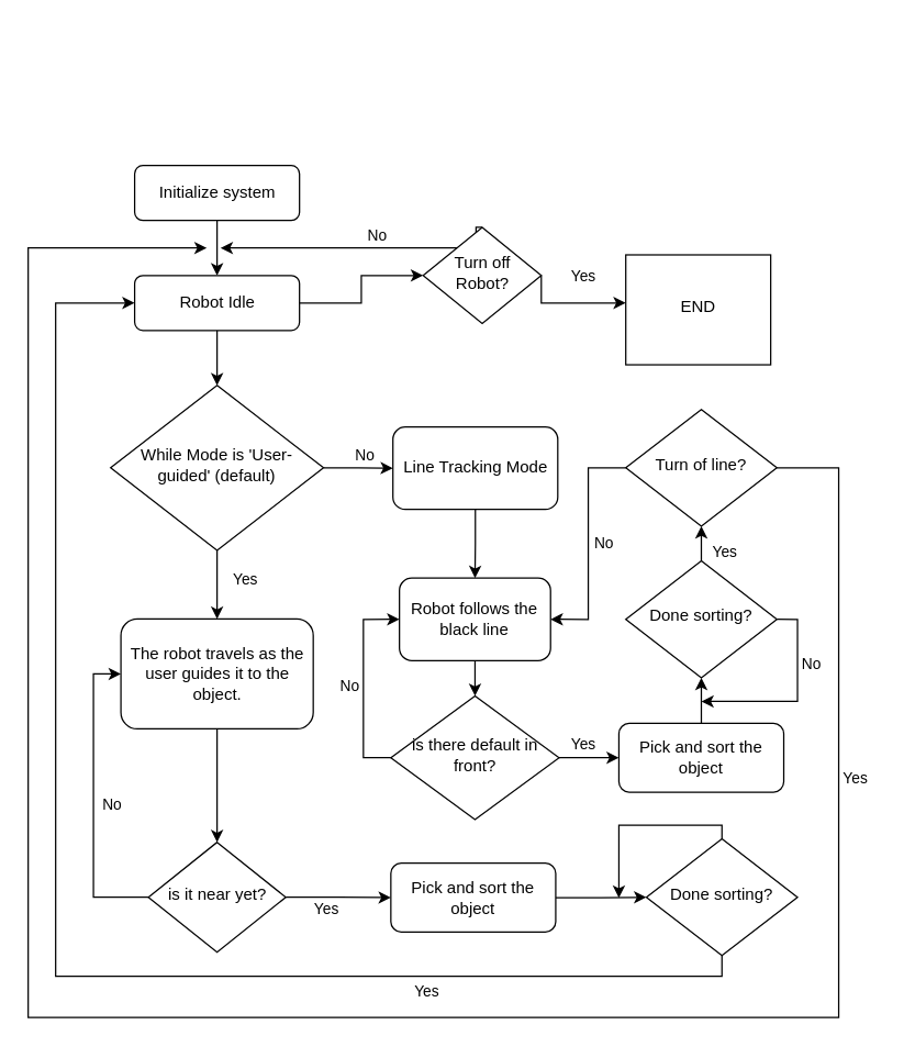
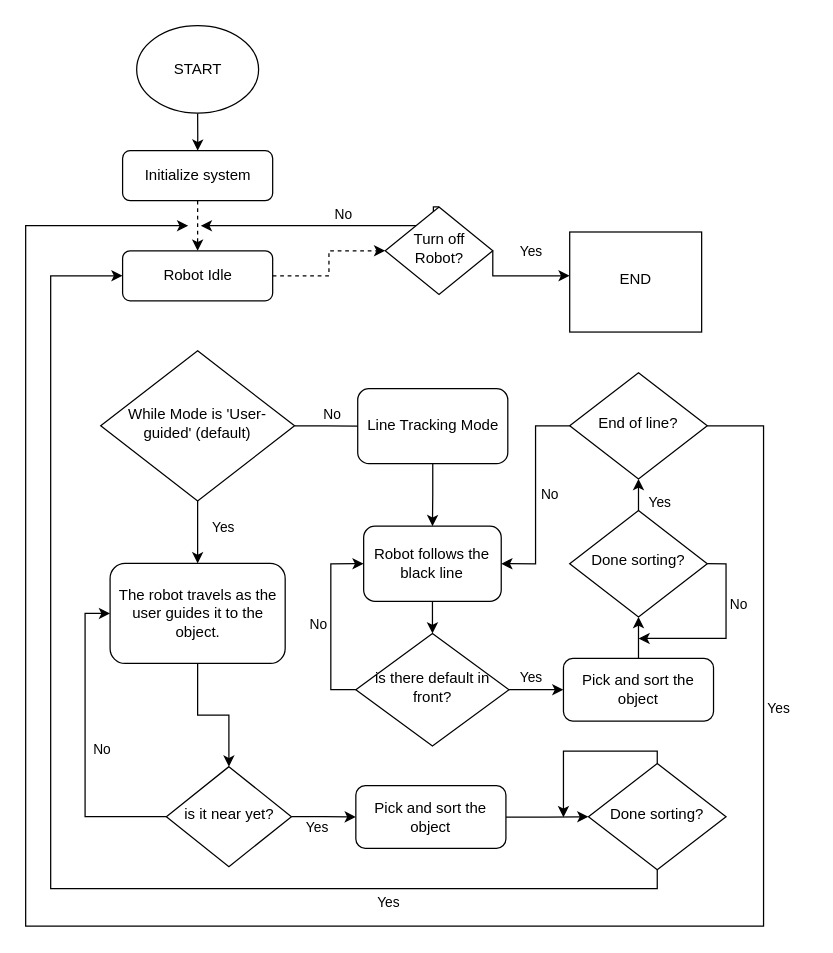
  <mxCell id="0" />
  <mxCell id="1" parent="0" />
- <mxCell id="2" style="edgeStyle=orthogonalEdgeStyle;rounded=0;orthogonalLoop=1;jettySize=auto;html=1;" edge="1" parent="1" source="3" target="26"><mxGeometry relative="1" as="geometry" /></mxCell>
+ <mxCell id="2" style="edgeStyle=orthogonalEdgeStyle;rounded=0;orthogonalLoop=1;jettySize=auto;html=1;dashed=1;" edge="1" parent="1" source="3" target="26"><mxGeometry relative="1" as="geometry" /></mxCell>
  <mxCell id="3" value="Initialize system" style="rounded=1;whiteSpace=wrap;html=1;fontSize=12;glass=0;strokeWidth=1;shadow=0;" parent="1" vertex="1"><mxGeometry x="97.5" y="120" width="120" height="40" as="geometry" /></mxCell>
  <mxCell id="4" style="edgeStyle=orthogonalEdgeStyle;rounded=0;orthogonalLoop=1;jettySize=auto;html=1;exitX=1;exitY=0.5;exitDx=0;exitDy=0;entryX=0;entryY=0.5;entryDx=0;entryDy=0;" edge="1" parent="1" source="8" target="14"><mxGeometry relative="1" as="geometry" /></mxCell>
  <mxCell id="5" value="Yes" style="edgeLabel;html=1;align=center;verticalAlign=middle;resizable=0;points=[];" vertex="1" connectable="0" parent="4"><mxGeometry x="-0.233" y="-1" relative="1" as="geometry"><mxPoint y="7" as="offset" /></mxGeometry></mxCell>
  <mxCell id="6" style="edgeStyle=orthogonalEdgeStyle;rounded=0;orthogonalLoop=1;jettySize=auto;html=1;exitX=0;exitY=0.5;exitDx=0;exitDy=0;entryX=0;entryY=0.5;entryDx=0;entryDy=0;" edge="1" parent="1" source="8" target="12"><mxGeometry relative="1" as="geometry" /></mxCell>
  <mxCell id="7" value="No" style="edgeLabel;html=1;align=center;verticalAlign=middle;resizable=0;points=[];" vertex="1" connectable="0" parent="6"><mxGeometry x="-0.103" y="2" relative="1" as="geometry"><mxPoint x="15" y="-8" as="offset" /></mxGeometry></mxCell>
- <mxCell id="8" value="is it near yet?" style="rhombus;whiteSpace=wrap;html=1;shadow=0;fontFamily=Helvetica;fontSize=12;align=center;strokeWidth=1;spacing=6;spacingTop=-4;" parent="1" vertex="1"><mxGeometry x="107.5" y="612.5" width="100" height="80" as="geometry" /></mxCell>
+ <mxCell id="8" value="is it near yet?" style="rhombus;whiteSpace=wrap;html=1;shadow=0;fontFamily=Helvetica;fontSize=12;align=center;strokeWidth=1;spacing=6;spacingTop=-4;" parent="1" vertex="1"><mxGeometry x="132.5" y="612.5" width="100" height="80" as="geometry" /></mxCell>
+ <mxCell id="9" style="edgeStyle=orthogonalEdgeStyle;rounded=0;orthogonalLoop=1;jettySize=auto;html=1;entryX=0.5;entryY=0;entryDx=0;entryDy=0;" parent="1" source="10" target="3" edge="1"><mxGeometry relative="1" as="geometry" /></mxCell>
+ <mxCell id="10" value="START" style="ellipse;whiteSpace=wrap;html=1;" parent="1" vertex="1"><mxGeometry x="108.75" y="20" width="97.5" height="70" as="geometry" /></mxCell>
  <mxCell id="11" style="edgeStyle=orthogonalEdgeStyle;rounded=0;orthogonalLoop=1;jettySize=auto;html=1;entryX=0.5;entryY=0;entryDx=0;entryDy=0;" edge="1" parent="1" source="12" target="8"><mxGeometry relative="1" as="geometry" /></mxCell>
  <mxCell id="12" value="The robot travels as the user guides it to the object." style="rounded=1;whiteSpace=wrap;html=1;fontSize=12;glass=0;strokeWidth=1;shadow=0;" vertex="1" parent="1"><mxGeometry x="87.5" y="450" width="140" height="80" as="geometry" /></mxCell>
  <mxCell id="13" style="edgeStyle=orthogonalEdgeStyle;rounded=0;orthogonalLoop=1;jettySize=auto;html=1;entryX=0;entryY=0.5;entryDx=0;entryDy=0;" edge="1" parent="1" source="14" target="18"><mxGeometry relative="1" as="geometry" /></mxCell>
  <mxCell id="14" value="Pick and sort the object" style="rounded=1;whiteSpace=wrap;html=1;fontSize=12;glass=0;strokeWidth=1;shadow=0;" vertex="1" parent="1"><mxGeometry x="284" y="627.75" width="120" height="50" as="geometry" /></mxCell>
  <mxCell id="15" style="edgeStyle=orthogonalEdgeStyle;rounded=0;orthogonalLoop=1;jettySize=auto;html=1;entryX=0;entryY=0.5;entryDx=0;entryDy=0;exitX=0.5;exitY=1;exitDx=0;exitDy=0;" edge="1" parent="1" source="18" target="26"><mxGeometry relative="1" as="geometry"><Array as="points"><mxPoint x="525" y="710" /><mxPoint x="40" y="710" /><mxPoint x="40" y="220" /></Array></mxGeometry></mxCell>
  <mxCell id="16" value="Yes" style="edgeLabel;html=1;align=center;verticalAlign=middle;resizable=0;points=[];" vertex="1" connectable="0" parent="15"><mxGeometry x="-0.743" y="1" relative="1" as="geometry"><mxPoint x="-96" y="9" as="offset" /></mxGeometry></mxCell>
  <mxCell id="17" style="edgeStyle=orthogonalEdgeStyle;rounded=0;orthogonalLoop=1;jettySize=auto;html=1;exitX=0.5;exitY=0;exitDx=0;exitDy=0;" edge="1" parent="1" source="18"><mxGeometry relative="1" as="geometry"><mxPoint x="450" y="653" as="targetPoint" /><Array as="points"><mxPoint x="525" y="600" /><mxPoint x="450" y="600" /></Array></mxGeometry></mxCell>
  <mxCell id="18" value="Done sorting?" style="rhombus;whiteSpace=wrap;html=1;shadow=0;fontFamily=Helvetica;fontSize=12;align=center;strokeWidth=1;spacing=6;spacingTop=-4;" vertex="1" parent="1"><mxGeometry x="470" y="610" width="110" height="85" as="geometry" /></mxCell>
  <mxCell id="19" style="edgeStyle=orthogonalEdgeStyle;rounded=0;orthogonalLoop=1;jettySize=auto;html=1;exitX=0.5;exitY=1;exitDx=0;exitDy=0;entryX=0.5;entryY=0;entryDx=0;entryDy=0;" edge="1" parent="1" source="23" target="12"><mxGeometry relative="1" as="geometry"><mxPoint x="277.5" y="540" as="targetPoint" /><Array as="points" /></mxGeometry></mxCell>
  <mxCell id="20" value="Yes" style="edgeLabel;html=1;align=center;verticalAlign=middle;resizable=0;points=[];" vertex="1" connectable="0" parent="19"><mxGeometry x="0.397" y="-1" relative="1" as="geometry"><mxPoint x="21" y="-15" as="offset" /></mxGeometry></mxCell>
- <mxCell id="21" style="edgeStyle=orthogonalEdgeStyle;rounded=0;orthogonalLoop=1;jettySize=auto;html=1;exitX=1;exitY=0.5;exitDx=0;exitDy=0;entryX=0;entryY=0.5;entryDx=0;entryDy=0;" edge="1" parent="1" source="23" target="40"><mxGeometry relative="1" as="geometry"><mxPoint x="310" y="340" as="targetPoint" /><Array as="points" /></mxGeometry></mxCell>
+ <mxCell id="21" style="edgeStyle=orthogonalEdgeStyle;rounded=0;orthogonalLoop=1;jettySize=auto;html=1;exitX=1;exitY=0.5;exitDx=0;exitDy=0;entryX=0;entryY=0.5;entryDx=0;entryDy=0;endArrow=none;" edge="1" parent="1" source="23" target="40"><mxGeometry relative="1" as="geometry"><mxPoint x="310" y="340" as="targetPoint" /><Array as="points" /></mxGeometry></mxCell>
  <mxCell id="22" value="No" style="edgeLabel;html=1;align=center;verticalAlign=middle;resizable=0;points=[];" vertex="1" connectable="0" parent="21"><mxGeometry x="-0.069" y="-1" relative="1" as="geometry"><mxPoint x="5" y="-11" as="offset" /></mxGeometry></mxCell>
  <mxCell id="23" value="While Mode is 'User-guided' (default)" style="rhombus;whiteSpace=wrap;html=1;shadow=0;fontFamily=Helvetica;fontSize=12;align=center;strokeWidth=1;spacing=6;spacingTop=-4;" vertex="1" parent="1"><mxGeometry x="80" y="280" width="155" height="120" as="geometry" /></mxCell>
- <mxCell id="24" style="edgeStyle=orthogonalEdgeStyle;rounded=0;orthogonalLoop=1;jettySize=auto;html=1;entryX=0.5;entryY=0;entryDx=0;entryDy=0;" edge="1" parent="1" source="26" target="23"><mxGeometry relative="1" as="geometry"><mxPoint x="157.5" y="280" as="targetPoint" /></mxGeometry></mxCell>
- <mxCell id="25" value="" style="edgeStyle=orthogonalEdgeStyle;rounded=0;orthogonalLoop=1;jettySize=auto;html=1;entryX=0;entryY=0.5;entryDx=0;entryDy=0;" edge="1" parent="1" source="26" target="31"><mxGeometry relative="1" as="geometry"><mxPoint x="280" y="220" as="targetPoint" /><Array as="points" /></mxGeometry></mxCell>
+ <mxCell id="25" value="" style="edgeStyle=orthogonalEdgeStyle;rounded=0;orthogonalLoop=1;jettySize=auto;html=1;entryX=0;entryY=0.5;entryDx=0;entryDy=0;dashed=1;" edge="1" parent="1" source="26" target="31"><mxGeometry relative="1" as="geometry"><mxPoint x="280" y="220" as="targetPoint" /><Array as="points" /></mxGeometry></mxCell>
  <mxCell id="26" value="Robot Idle" style="rounded=1;whiteSpace=wrap;html=1;fontSize=12;glass=0;strokeWidth=1;shadow=0;" vertex="1" parent="1"><mxGeometry x="97.5" y="200" width="120" height="40" as="geometry" /></mxCell>
  <mxCell id="27" value="" style="edgeStyle=orthogonalEdgeStyle;rounded=0;orthogonalLoop=1;jettySize=auto;html=1;exitX=1;exitY=0.5;exitDx=0;exitDy=0;" edge="1" parent="1" source="31" target="32"><mxGeometry relative="1" as="geometry"><Array as="points"><mxPoint x="440" y="220" /><mxPoint x="440" y="220" /></Array></mxGeometry></mxCell>
  <mxCell id="28" value="Yes" style="edgeLabel;html=1;align=center;verticalAlign=middle;resizable=0;points=[];" vertex="1" connectable="0" parent="27"><mxGeometry x="-0.354" y="2" relative="1" as="geometry"><mxPoint x="24" y="-18" as="offset" /></mxGeometry></mxCell>
  <mxCell id="29" style="edgeStyle=orthogonalEdgeStyle;rounded=0;orthogonalLoop=1;jettySize=auto;html=1;exitX=0.5;exitY=0;exitDx=0;exitDy=0;" edge="1" parent="1" source="31"><mxGeometry relative="1" as="geometry"><mxPoint x="160" y="180" as="targetPoint" /><Array as="points"><mxPoint x="346" y="180" /></Array></mxGeometry></mxCell>
  <mxCell id="30" value="No" style="edgeLabel;html=1;align=center;verticalAlign=middle;resizable=0;points=[];" vertex="1" connectable="0" parent="29"><mxGeometry x="-0.178" y="-3" relative="1" as="geometry"><mxPoint x="-8" y="-7" as="offset" /></mxGeometry></mxCell>
  <mxCell id="31" value="Turn off Robot?" style="rhombus;whiteSpace=wrap;html=1;shadow=0;fontFamily=Helvetica;fontSize=12;align=center;strokeWidth=1;spacing=6;spacingTop=-4;" vertex="1" parent="1"><mxGeometry x="307.5" y="165" width="86" height="70" as="geometry" /></mxCell>
  <mxCell id="32" value="END" style="whiteSpace=wrap;html=1;shadow=0;strokeWidth=1;spacing=6;spacingTop=-4;rounded=0;" vertex="1" parent="1"><mxGeometry x="455" y="185" width="105.5" height="80" as="geometry" /></mxCell>
  <mxCell id="33" style="edgeStyle=orthogonalEdgeStyle;rounded=0;orthogonalLoop=1;jettySize=auto;html=1;exitX=0.5;exitY=1;exitDx=0;exitDy=0;entryX=0.5;entryY=0;entryDx=0;entryDy=0;" edge="1" parent="1" source="34" target="38"><mxGeometry relative="1" as="geometry"><mxPoint x="378" y="630" as="targetPoint" /></mxGeometry></mxCell>
  <mxCell id="34" value="Robot follows the black line" style="rounded=1;whiteSpace=wrap;html=1;fontSize=12;glass=0;strokeWidth=1;shadow=0;" vertex="1" parent="1"><mxGeometry x="290.25" y="420.25" width="110" height="60" as="geometry" /></mxCell>
  <mxCell id="35" style="edgeStyle=orthogonalEdgeStyle;rounded=0;orthogonalLoop=1;jettySize=auto;html=1;exitX=0;exitY=0.5;exitDx=0;exitDy=0;entryX=0;entryY=0.5;entryDx=0;entryDy=0;" edge="1" parent="1" source="38" target="34"><mxGeometry relative="1" as="geometry" /></mxCell>
  <mxCell id="36" value="No" style="edgeLabel;html=1;align=center;verticalAlign=middle;resizable=0;points=[];" vertex="1" connectable="0" parent="35"><mxGeometry x="-0.222" y="-1" relative="1" as="geometry"><mxPoint x="-12" y="-16" as="offset" /></mxGeometry></mxCell>
  <mxCell id="37" style="edgeStyle=orthogonalEdgeStyle;rounded=0;orthogonalLoop=1;jettySize=auto;html=1;exitX=1;exitY=0.5;exitDx=0;exitDy=0;entryX=0;entryY=0.5;entryDx=0;entryDy=0;" edge="1" parent="1" source="38" target="42"><mxGeometry relative="1" as="geometry" /></mxCell>
  <mxCell id="38" value="is there default in front?" style="rhombus;whiteSpace=wrap;html=1;shadow=0;fontFamily=Helvetica;fontSize=12;align=center;strokeWidth=1;spacing=6;spacingTop=-4;" vertex="1" parent="1"><mxGeometry x="284" y="506" width="122.5" height="90" as="geometry" /></mxCell>
  <mxCell id="39" style="edgeStyle=orthogonalEdgeStyle;rounded=0;orthogonalLoop=1;jettySize=auto;html=1;exitX=0.5;exitY=1;exitDx=0;exitDy=0;entryX=0.5;entryY=0;entryDx=0;entryDy=0;" edge="1" parent="1" source="40" target="34"><mxGeometry relative="1" as="geometry" /></mxCell>
  <mxCell id="40" value="Line Tracking Mode" style="rounded=1;whiteSpace=wrap;html=1;fontSize=12;glass=0;strokeWidth=1;shadow=0;" vertex="1" parent="1"><mxGeometry x="285.5" y="310.25" width="120" height="60" as="geometry" /></mxCell>
  <mxCell id="41" style="edgeStyle=orthogonalEdgeStyle;rounded=0;orthogonalLoop=1;jettySize=auto;html=1;exitX=0.5;exitY=0;exitDx=0;exitDy=0;entryX=0.5;entryY=1;entryDx=0;entryDy=0;" edge="1" parent="1" source="42" target="46"><mxGeometry relative="1" as="geometry"><mxPoint x="530" y="525" as="targetPoint" /></mxGeometry></mxCell>
  <mxCell id="42" value="Pick and sort the object" style="rounded=1;whiteSpace=wrap;html=1;fontSize=12;glass=0;strokeWidth=1;shadow=0;" vertex="1" parent="1"><mxGeometry x="450" y="526" width="120" height="50" as="geometry" /></mxCell>
  <mxCell id="43" style="edgeStyle=orthogonalEdgeStyle;rounded=0;orthogonalLoop=1;jettySize=auto;html=1;exitX=1;exitY=0.5;exitDx=0;exitDy=0;" edge="1" parent="1" source="46"><mxGeometry relative="1" as="geometry"><mxPoint x="510" y="510" as="targetPoint" /><Array as="points"><mxPoint x="580" y="450" /><mxPoint x="580" y="510" /></Array></mxGeometry></mxCell>
  <mxCell id="44" value="No" style="edgeLabel;html=1;align=center;verticalAlign=middle;resizable=0;points=[];" vertex="1" connectable="0" parent="43"><mxGeometry x="-0.202" y="1" relative="1" as="geometry"><mxPoint x="8" y="-11" as="offset" /></mxGeometry></mxCell>
  <mxCell id="45" style="edgeStyle=orthogonalEdgeStyle;rounded=0;orthogonalLoop=1;jettySize=auto;html=1;exitX=0.5;exitY=0;exitDx=0;exitDy=0;" edge="1" parent="1" source="46" target="52"><mxGeometry relative="1" as="geometry"><Array as="points"><mxPoint x="510" y="390" /><mxPoint x="510" y="390" /></Array></mxGeometry></mxCell>
  <mxCell id="46" value="Done sorting?" style="rhombus;whiteSpace=wrap;html=1;shadow=0;fontFamily=Helvetica;fontSize=12;align=center;strokeWidth=1;spacing=6;spacingTop=-4;" vertex="1" parent="1"><mxGeometry x="455" y="407.75" width="110" height="85" as="geometry" /></mxCell>
  <mxCell id="47" value="Yes" style="edgeLabel;html=1;align=center;verticalAlign=middle;resizable=0;points=[];" vertex="1" connectable="0" parent="1"><mxGeometry x="273.496" y="491.999" as="geometry"><mxPoint x="150" y="49" as="offset" /></mxGeometry></mxCell>
  <mxCell id="48" style="edgeStyle=orthogonalEdgeStyle;rounded=0;orthogonalLoop=1;jettySize=auto;html=1;exitX=1;exitY=0.5;exitDx=0;exitDy=0;" edge="1" parent="1"><mxGeometry relative="1" as="geometry"><mxPoint x="565" y="340" as="sourcePoint" /><mxPoint x="150" y="180" as="targetPoint" /><Array as="points"><mxPoint x="610" y="340" /><mxPoint x="610" y="740" /><mxPoint x="20" y="740" /><mxPoint x="20" y="180" /></Array></mxGeometry></mxCell>
  <mxCell id="49" value="Yes" style="edgeLabel;html=1;align=center;verticalAlign=middle;resizable=0;points=[];" vertex="1" connectable="0" parent="48"><mxGeometry x="-0.689" y="-1" relative="1" as="geometry"><mxPoint x="12" y="2" as="offset" /></mxGeometry></mxCell>
  <mxCell id="50" style="edgeStyle=orthogonalEdgeStyle;rounded=0;orthogonalLoop=1;jettySize=auto;html=1;exitX=0;exitY=0.5;exitDx=0;exitDy=0;entryX=1;entryY=0.5;entryDx=0;entryDy=0;" edge="1" parent="1" source="52" target="34"><mxGeometry relative="1" as="geometry" /></mxCell>
  <mxCell id="51" value="No" style="edgeLabel;html=1;align=center;verticalAlign=middle;resizable=0;points=[];" vertex="1" connectable="0" parent="50"><mxGeometry x="-0.228" y="1" relative="1" as="geometry"><mxPoint x="10" y="18" as="offset" /></mxGeometry></mxCell>
- <mxCell id="52" value="Turn of line?" style="rhombus;whiteSpace=wrap;html=1;shadow=0;fontFamily=Helvetica;fontSize=12;align=center;strokeWidth=1;spacing=6;spacingTop=-4;" vertex="1" parent="1"><mxGeometry x="455" y="297.5" width="110" height="85" as="geometry" /></mxCell>
+ <mxCell id="52" value="End of line?" style="rhombus;whiteSpace=wrap;html=1;shadow=0;fontFamily=Helvetica;fontSize=12;align=center;strokeWidth=1;spacing=6;spacingTop=-4;" vertex="1" parent="1"><mxGeometry x="455" y="297.5" width="110" height="85" as="geometry" /></mxCell>
  <mxCell id="53" value="Yes" style="edgeLabel;html=1;align=center;verticalAlign=middle;resizable=0;points=[];" vertex="1" connectable="0" parent="1"><mxGeometry x="644" y="576" as="geometry"><mxPoint x="-118" y="-176" as="offset" /></mxGeometry></mxCell>
